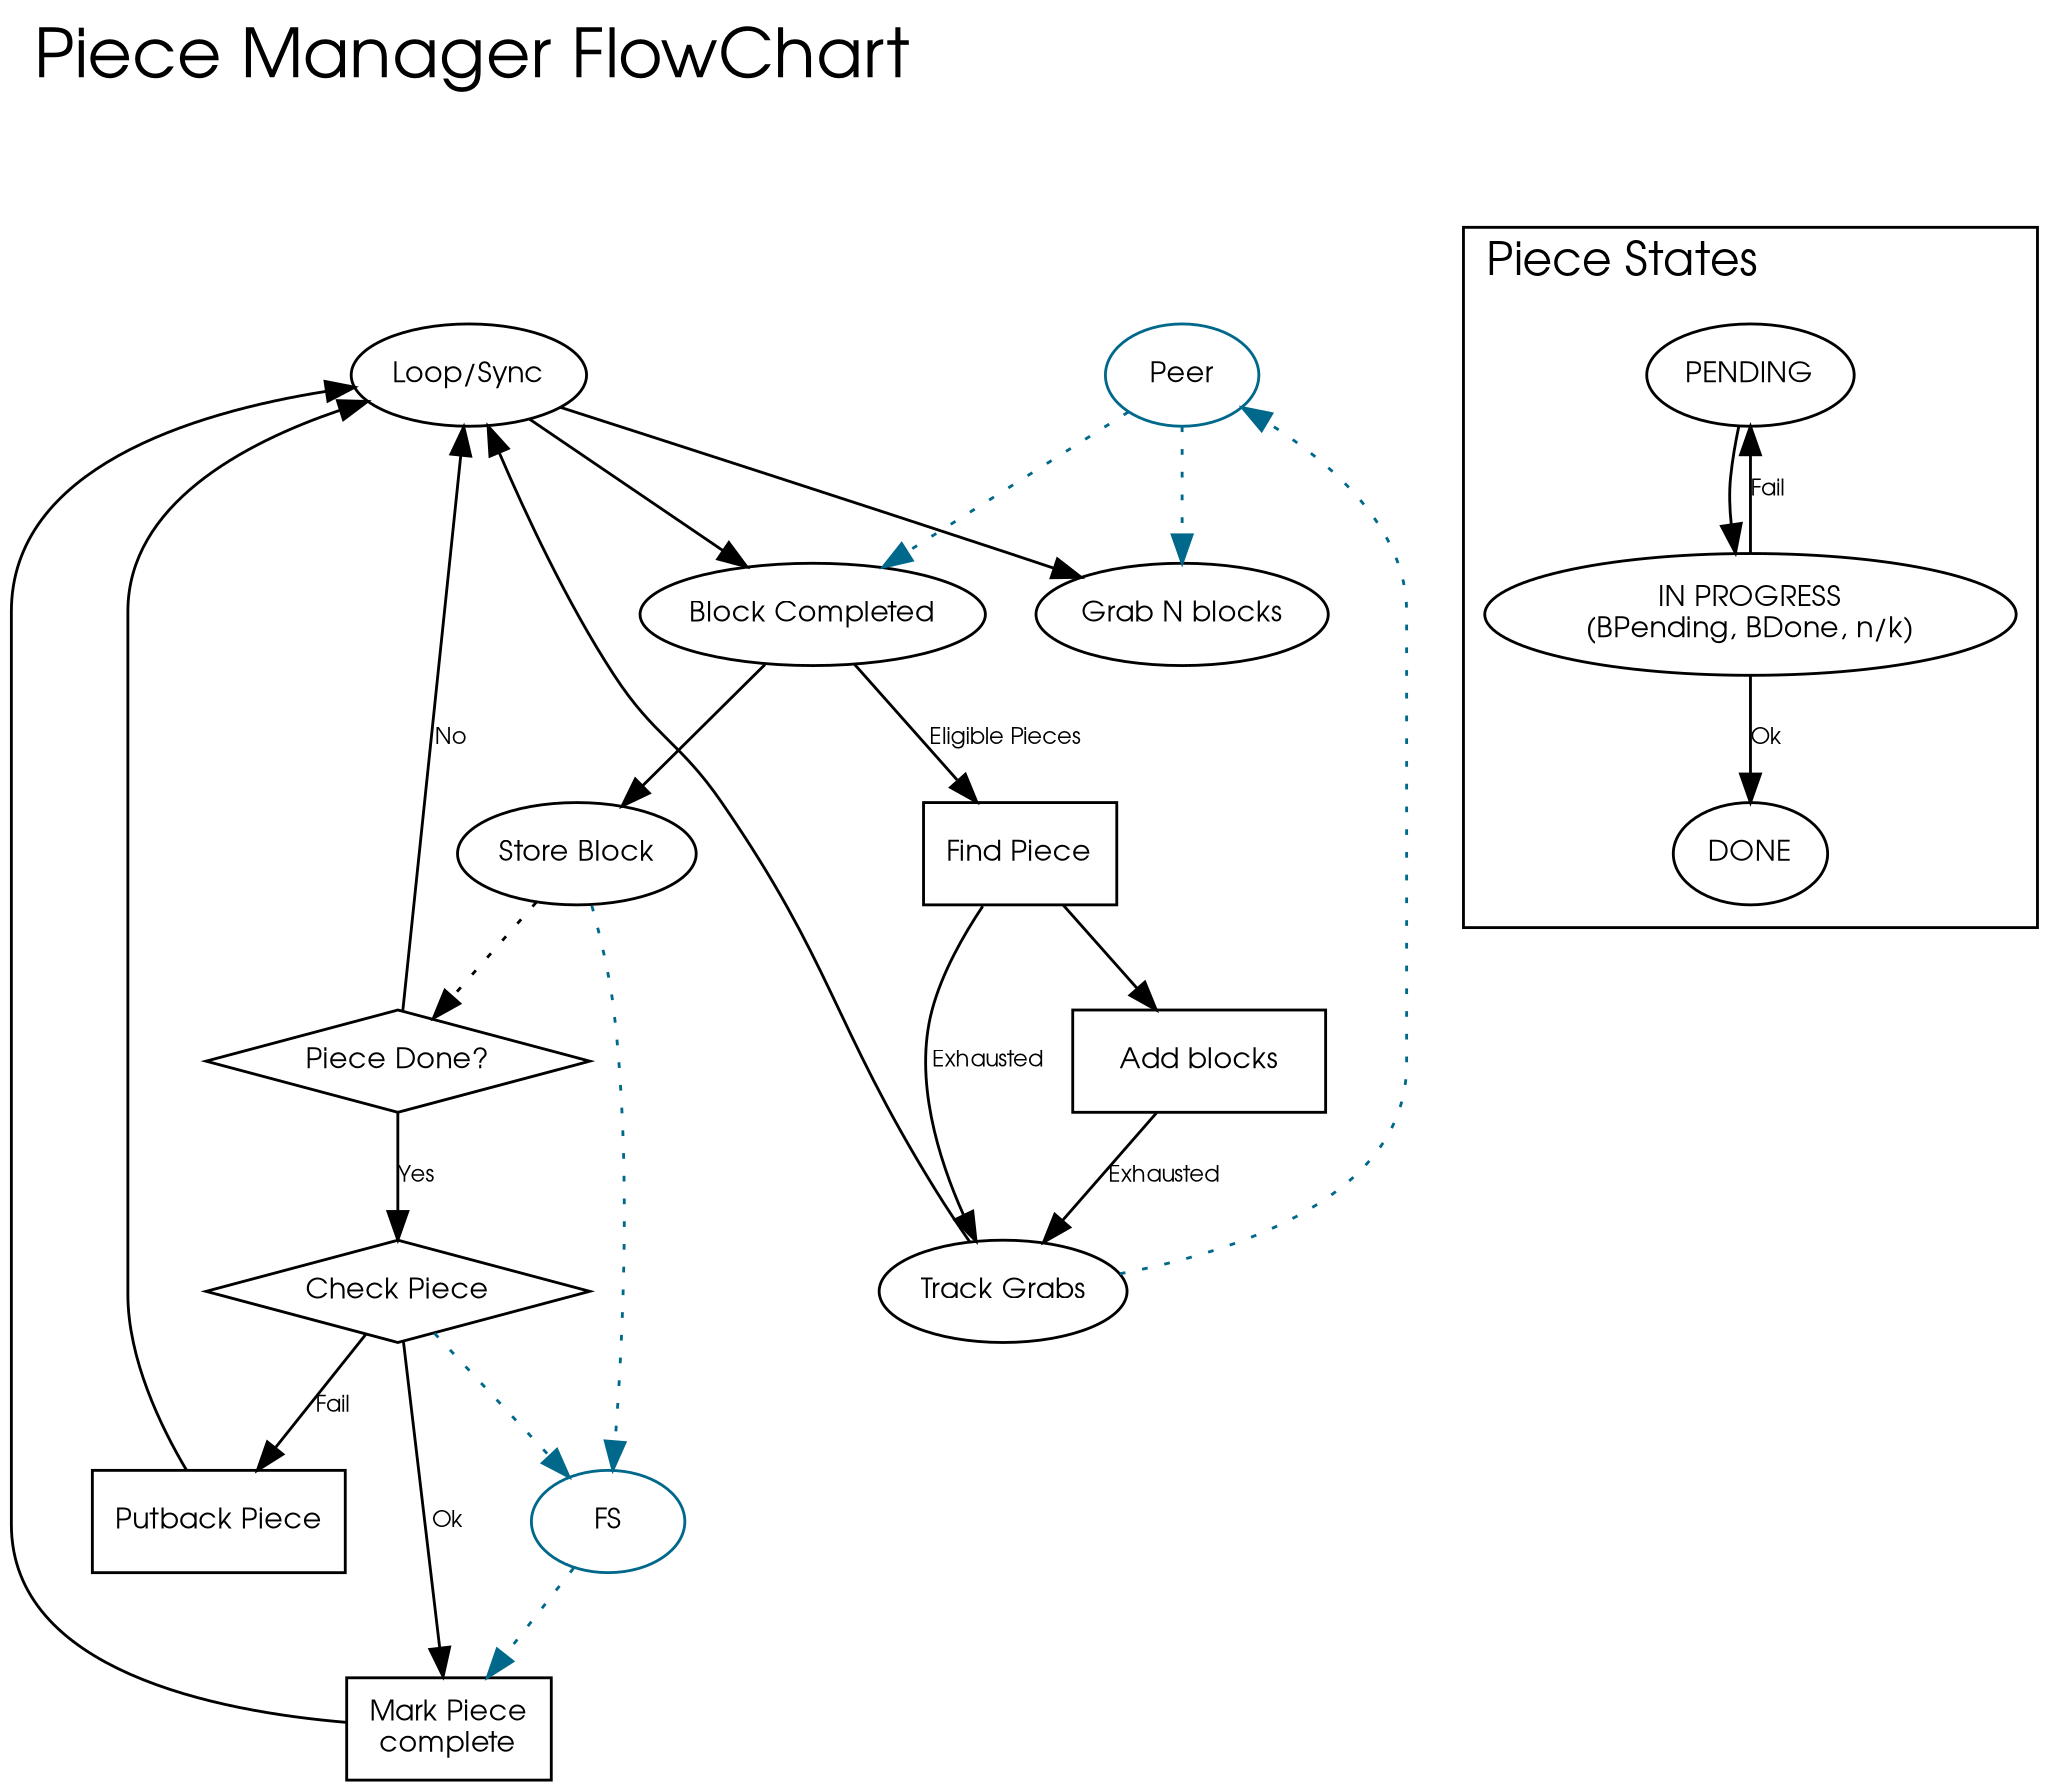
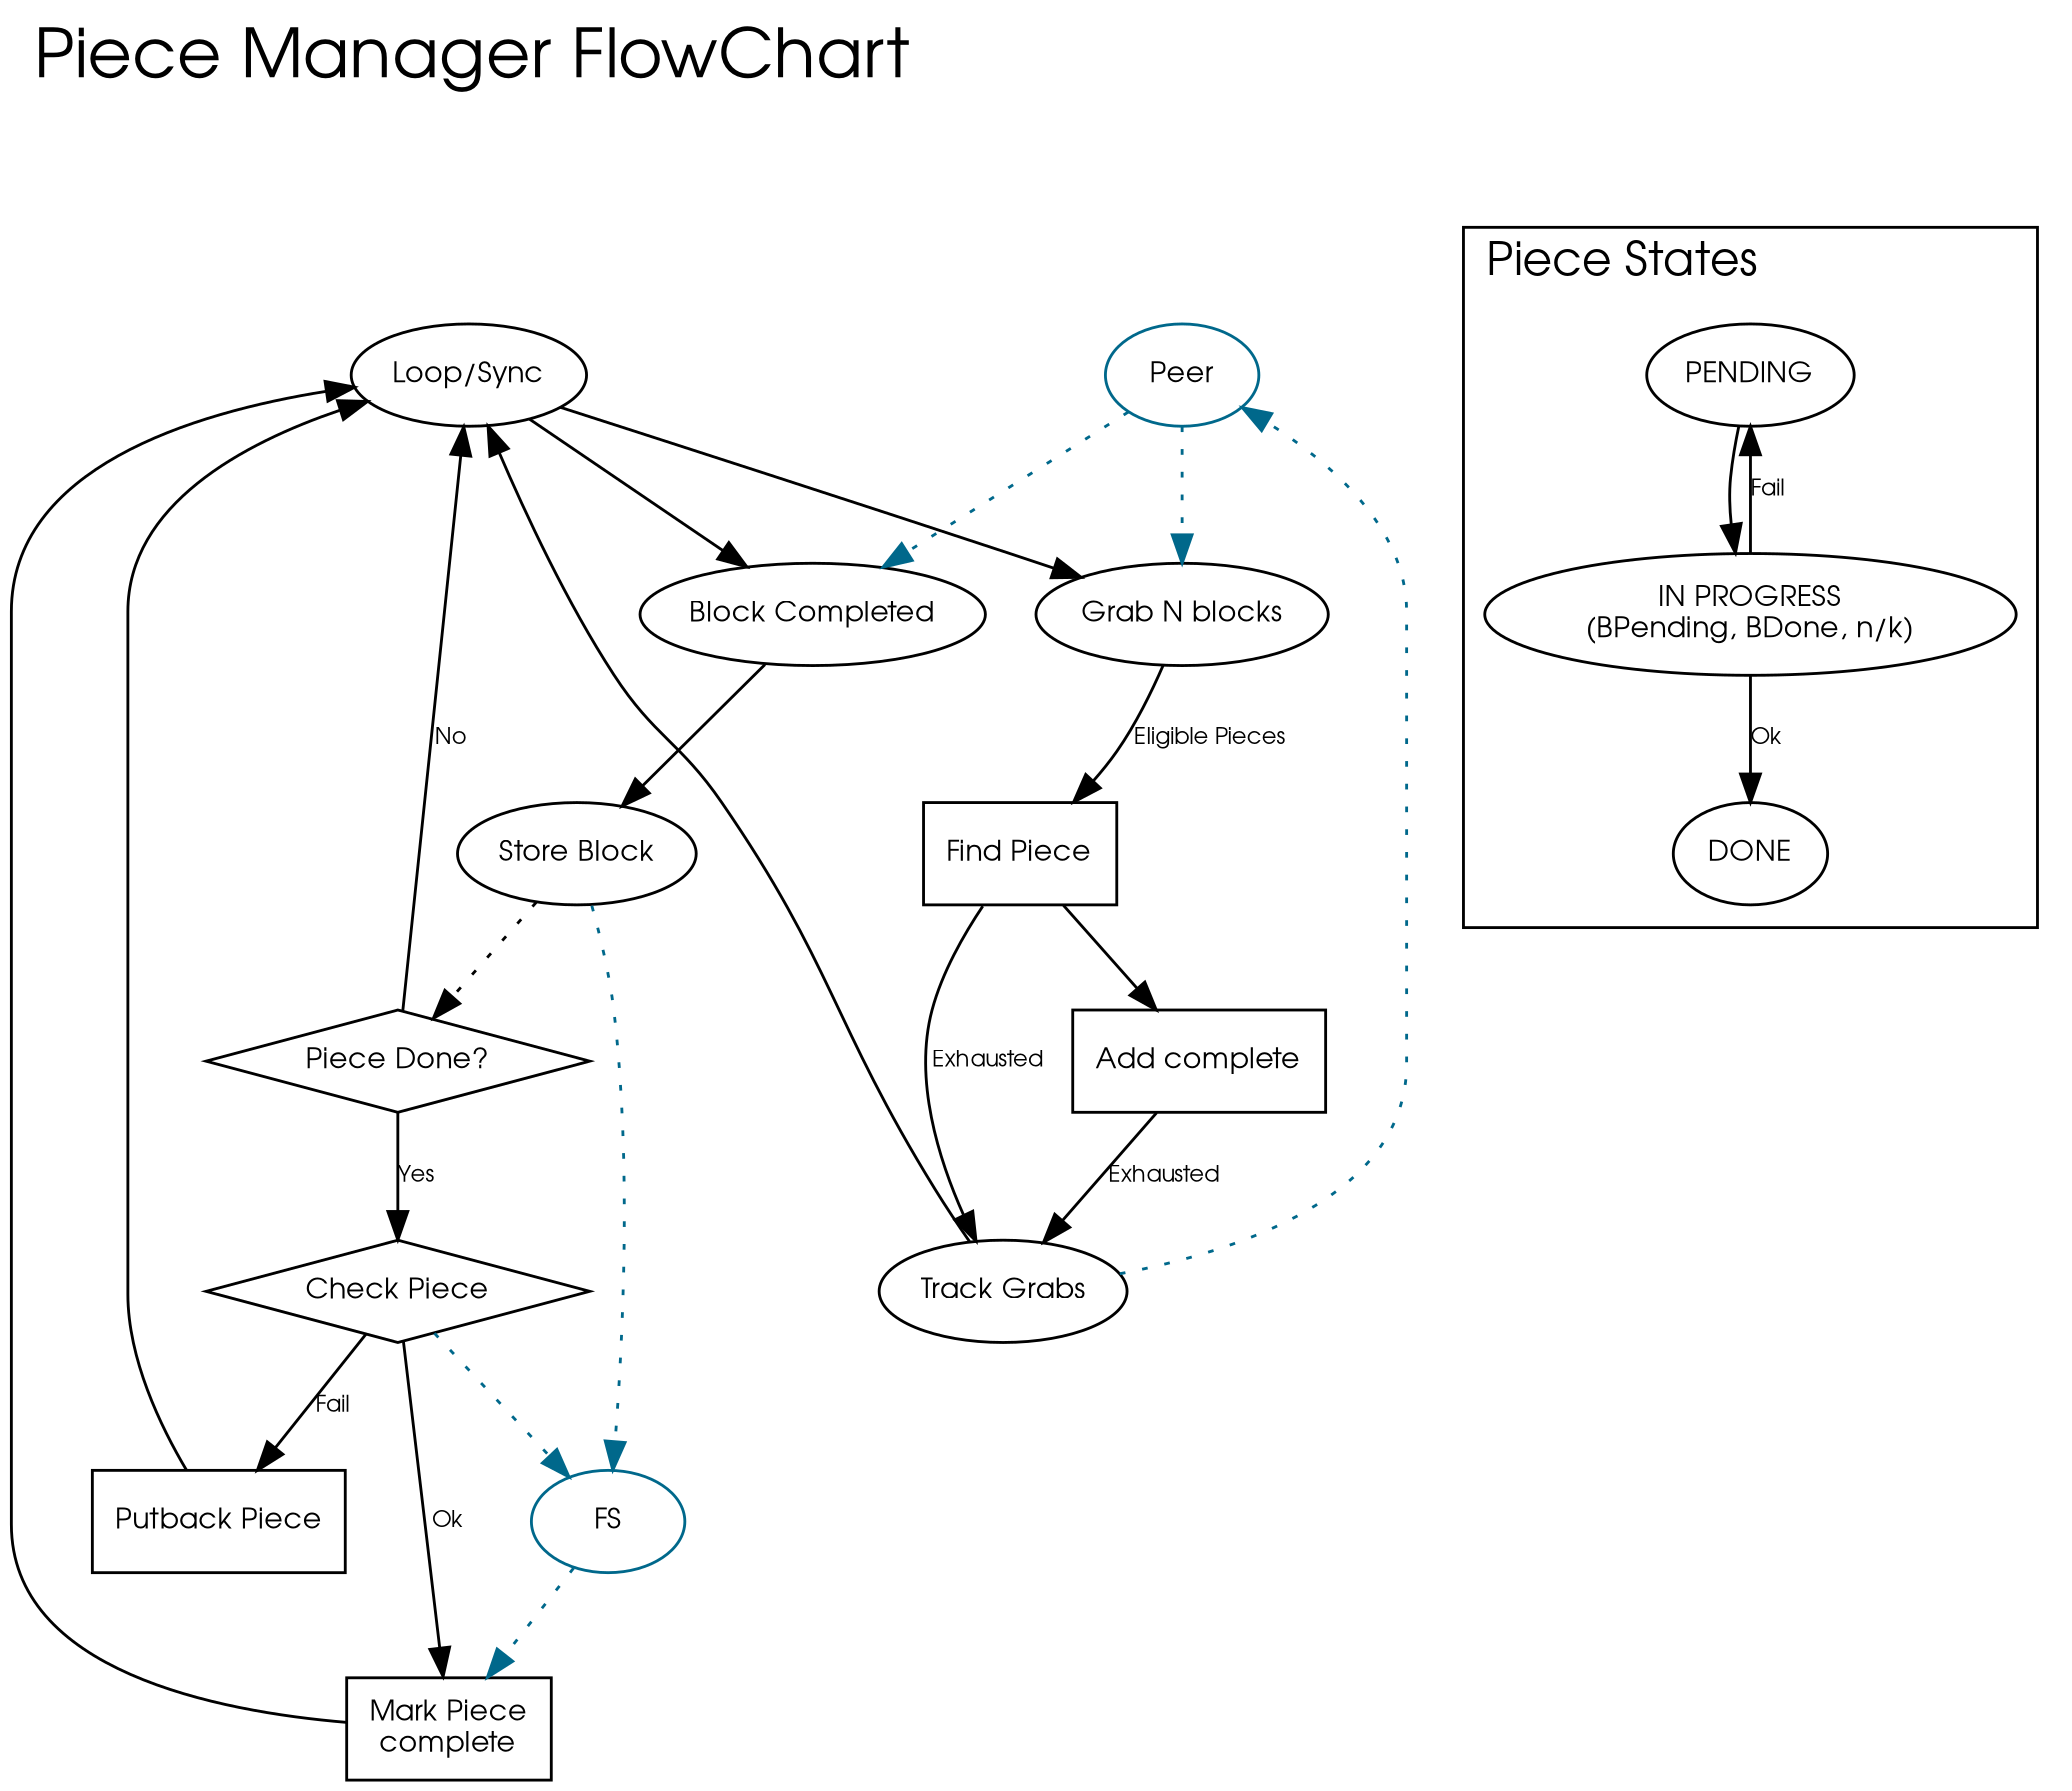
  digraph {
    fontname="URW Gothic L"
    fontsize=24
    label="Piece Manager FlowChart"
    labeljust=l
    labelloc=t
    node [fontname="URW Gothic L" fontsize=10]
    edge [fontname="URW Gothic L" fontsize=8]
    n1 [color=deepskyblue4 label=Peer shape=ellipse]
    n2 [label="Loop/Sync"]
    n3 [label=PENDING shape=ellipse]
    n4 [label="IN PROGRESS\n(BPending, BDone, n/k)" shape=ellipse]
    n5 [label=DONE shape=ellipse]
    n6 [label="Grab N blocks"]
    n7 [label="Block Completed"]
    n8 [label="Find Piece" shape=box]
    n9 [label="Store Block"]
    n10 [color=deepskyblue4 label=FS shape=ellipse]
    n11 [label="Mark Piece\ncomplete" shape=box]
    n12 [label="Check Piece" shape=diamond]
    n13 [label="Putback Piece" shape=box]
    n14 [label="Piece Done?" shape=diamond]
    n15 [label="Track Grabs"]
-   n16 [label="Add blocks" shape=box]
+   n16 [label="Add complete" shape=box]
    subgraph sub_1 {
      rank=same
      n1
      n2
    }
    subgraph cluster_2 {
      fontsize=16
      label="Piece States"
      n3
      n4
      n5
    }
    n1 -> n6 [color=deepskyblue4 style=dotted]
    n1 -> n7 [color=deepskyblue4 style=dotted]
    n2 -> n6
    n2 -> n7
    n3 -> n4
    n4 -> n3 [label=Fail]
    n4 -> n5 [label=Ok]
-   n7 -> n8 [label="Eligible Pieces"]
+   n6 -> n8 [label="Eligible Pieces"]
    n7 -> n9
    n8 -> n15 [label=Exhausted]
    n8 -> n16
    n9 -> n10 [color=deepskyblue4 style=dotted]
    n9 -> n14 [style=dotted]
    n10 -> n11 [color=deepskyblue4 style=dotted]
    n11 -> n2
    n12 -> n10 [color=deepskyblue4 style=dotted]
    n12 -> n11 [label=Ok]
    n12 -> n13 [label=Fail]
    n13 -> n2
    n14 -> n2 [label=No]
    n14 -> n12 [label=Yes]
    n15 -> n1 [color=deepskyblue4 style=dotted]
    n15 -> n2
    n16 -> n15 [label=Exhausted]
  }
